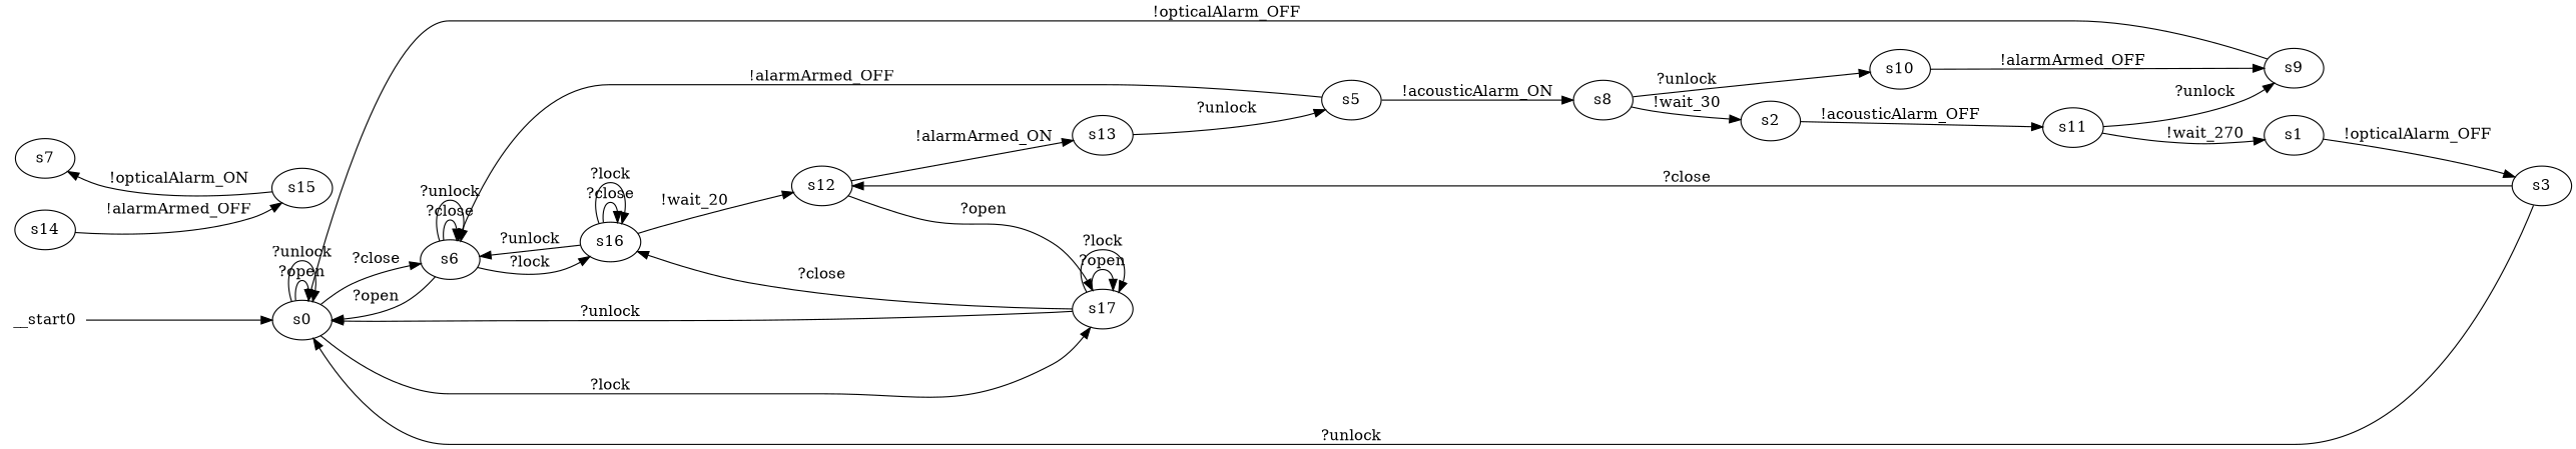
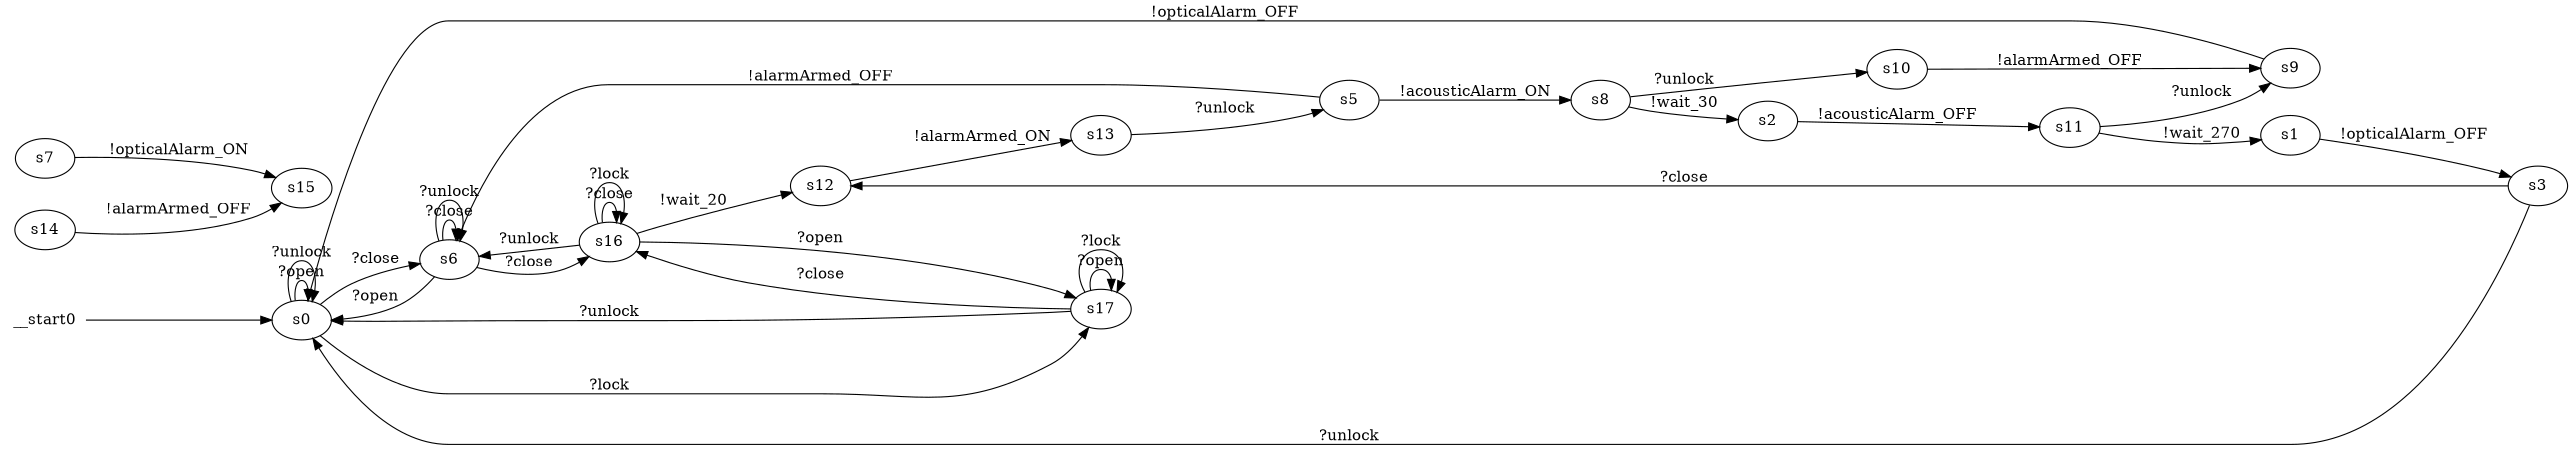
  digraph {
    rankdir=LR
    n1 [label=s0]
    n2 [label=s6]
    n3 [label=s17]
    n4 [label=s16]
    n5 [label=s1]
    n6 [label=s3]
    n7 [label=s12]
    n8 [label=s2]
    n9 [label=s11]
    n10 [label=s9]
    n11 [label=s13]
    n12 [label=s5]
    n13 [label=s8]
    n14 [label=s7]
    n15 [label=s10]
    n16 [label=s14]
    n17 [label=s15]
    __start0 [shape=none]
    n1 -> n1 [label="?open"]
    n1 -> n1 [label="?unlock"]
    n1 -> n2 [label="?close"]
    n1 -> n3 [label="?lock"]
    n2 -> n1 [label="?open"]
    n2 -> n2 [label="?close"]
    n2 -> n2 [label="?unlock"]
-   n2 -> n4 [label="?lock"]
+   n2 -> n4 [label="?close"]
    n3 -> n1 [label="?unlock"]
    n3 -> n3 [label="?open"]
    n3 -> n3 [label="?lock"]
    n3 -> n4 [label="?close"]
    n4 -> n2 [label="?unlock"]
-   n7 -> n3 [label="?open"]
+   n4 -> n3 [label="?open"]
    n4 -> n4 [label="?close"]
    n4 -> n4 [label="?lock"]
    n4 -> n7 [label="!wait_20"]
    n5 -> n6 [label="!opticalAlarm_OFF"]
    n6 -> n1 [label="?unlock"]
    n6 -> n7 [label="?close"]
    n7 -> n11 [label="!alarmArmed_ON"]
    n8 -> n9 [label="!acousticAlarm_OFF"]
    n9 -> n5 [label="!wait_270"]
    n9 -> n10 [label="?unlock"]
    n10 -> n1 [label="!opticalAlarm_OFF"]
    n11 -> n12 [label="?unlock"]
    n12 -> n2 [label="!alarmArmed_OFF"]
    n12 -> n13 [label="!acousticAlarm_ON"]
    n13 -> n8 [label="!wait_30"]
    n13 -> n15 [label="?unlock"]
    n15 -> n10 [label="!alarmArmed_OFF"]
    n16 -> n17 [label="!alarmArmed_OFF"]
-   n17 -> n14 [label="!opticalAlarm_ON"]
+   n14 -> n17 [label="!opticalAlarm_ON"]
    __start0 -> n1
  }
